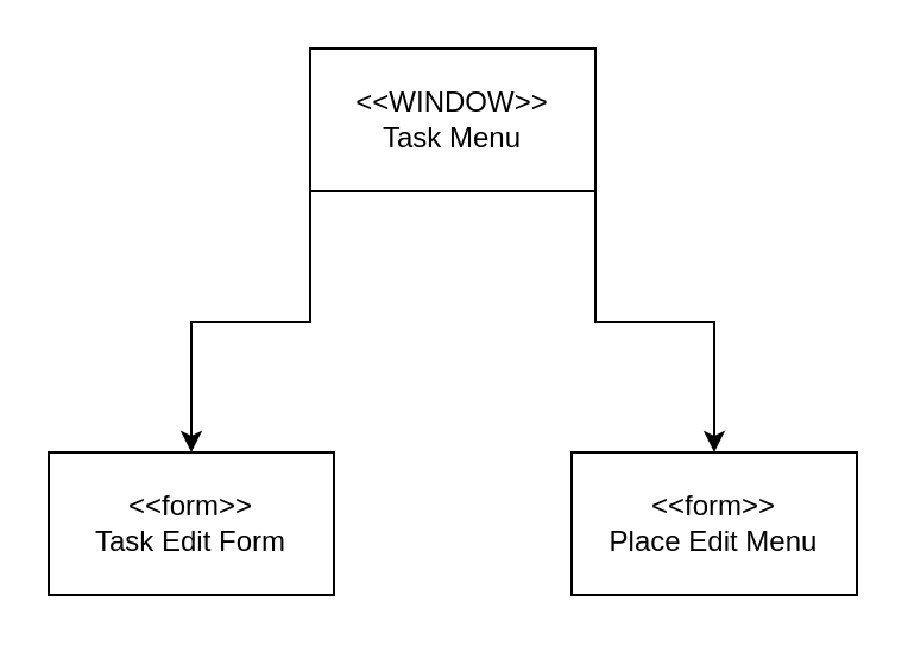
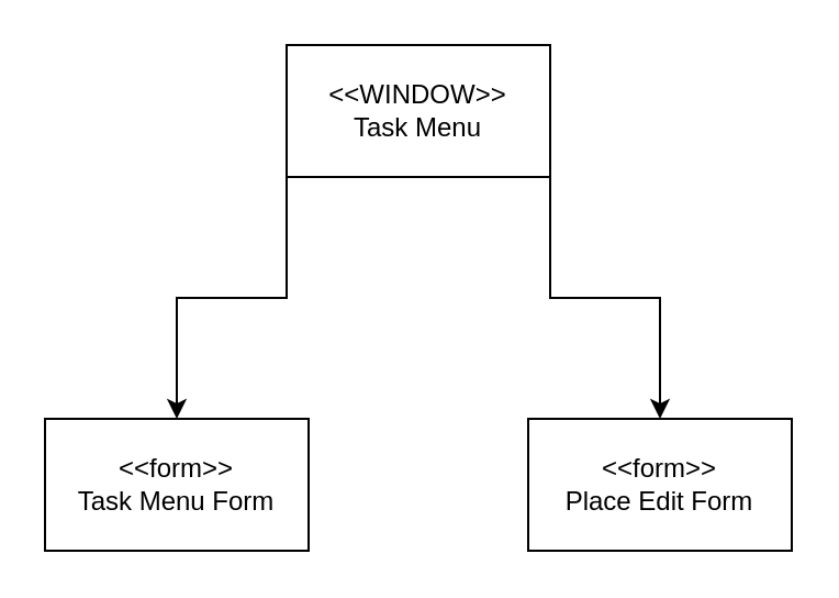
  <mxCell id="0" />
  <mxCell id="1" parent="0" />
  <mxCell id="2" style="edgeStyle=orthogonalEdgeStyle;rounded=0;orthogonalLoop=1;jettySize=auto;html=1;exitX=0;exitY=1;exitDx=0;exitDy=0;entryX=0.5;entryY=0;entryDx=0;entryDy=0;" edge="1" parent="1" source="4" target="5"><mxGeometry relative="1" as="geometry" /></mxCell>
  <mxCell id="3" style="edgeStyle=orthogonalEdgeStyle;rounded=0;orthogonalLoop=1;jettySize=auto;html=1;exitX=1;exitY=1;exitDx=0;exitDy=0;entryX=0.5;entryY=0;entryDx=0;entryDy=0;" edge="1" parent="1" source="4" target="6"><mxGeometry relative="1" as="geometry" /></mxCell>
  <mxCell id="4" value="&amp;lt;&amp;lt;WINDOW&amp;gt;&amp;gt;&lt;br&gt;Task Menu" style="rounded=0;whiteSpace=wrap;html=1;" vertex="1" parent="1"><mxGeometry x="130" y="20" width="120" height="60" as="geometry" /></mxCell>
- <mxCell id="5" value="&amp;lt;&amp;lt;form&amp;gt;&amp;gt;&lt;br&gt;Task Edit Form" style="rounded=0;whiteSpace=wrap;html=1;" vertex="1" parent="1"><mxGeometry x="20" y="190" width="120" height="60" as="geometry" /></mxCell>
- <mxCell id="6" value="&amp;lt;&amp;lt;form&amp;gt;&amp;gt;&lt;br&gt;Place Edit Menu" style="rounded=0;whiteSpace=wrap;html=1;" vertex="1" parent="1"><mxGeometry x="240" y="190" width="120" height="60" as="geometry" /></mxCell>
+ <mxCell id="5" value="&amp;lt;&amp;lt;form&amp;gt;&amp;gt;&lt;br&gt;Task Menu Form" style="rounded=0;whiteSpace=wrap;html=1;" vertex="1" parent="1"><mxGeometry x="20" y="190" width="120" height="60" as="geometry" /></mxCell>
+ <mxCell id="6" value="&amp;lt;&amp;lt;form&amp;gt;&amp;gt;&lt;br&gt;Place Edit Form" style="rounded=0;whiteSpace=wrap;html=1;" vertex="1" parent="1"><mxGeometry x="240" y="190" width="120" height="60" as="geometry" /></mxCell>
